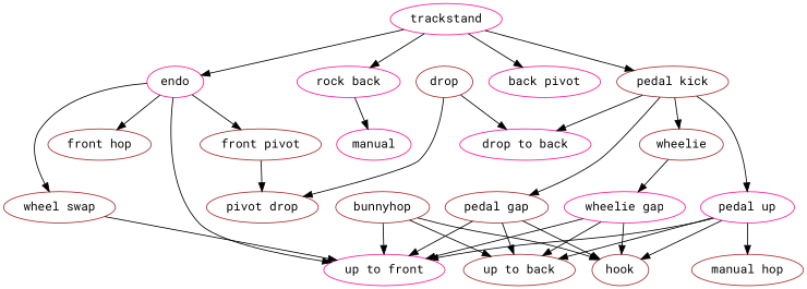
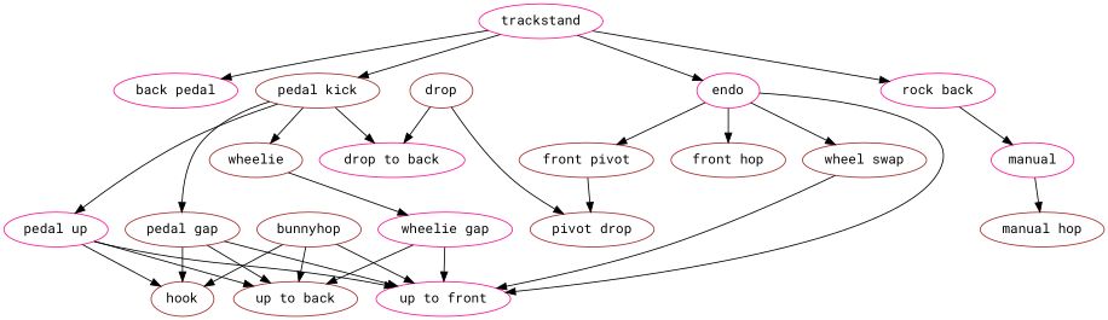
  digraph {
    fontname="Roboto Mono"
    splines=true
    node [color=brown fontname="Roboto Mono"]
    edge [fontname="Roboto Mono"]
    n1 [label=bunnyhop]
    n2 [color=deeppink label="pedal up"]
    n3 [label=wheelie]
    n4 [color=deeppink label=manual]
    n5 [color=deeppink label="up to front"]
    n6 [label="up to back"]
    n7 [label=hook]
    n8 [color=deeppink label="wheelie gap"]
    n9 [label="manual hop"]
    n10 [color=deeppink label=trackstand]
    n11 [label="pedal kick"]
    n12 [color=deeppink label="rock back"]
-   n13 [color=deeppink label="back pivot"]
+   n13 [color=deeppink label="back pedal"]
    n14 [color=deeppink label=endo]
    n15 [color=deeppink label="drop to back"]
    n16 [label="pedal gap"]
    n17 [label="front pivot"]
    n18 [label="front hop"]
    n19 [label="wheel swap"]
    n20 [label="pivot drop"]
    n21 [label=drop]
    subgraph sub_1 {
      rank=same
      n1
      n2
    }
    subgraph sub_2 {
      rank=same
      n3
      n4
    }
    n1 -> n5
    n1 -> n6
    n1 -> n7
    n2 -> n5
    n2 -> n6
    n2 -> n7
    n3 -> n8
-   n2 -> n9
+   n4 -> n9
    n8 -> n5
    n8 -> n6
-   n8 -> n7
    n10 -> n11
    n10 -> n12
    n10 -> n13
    n10 -> n14
    n11 -> n2
    n11 -> n3
    n11 -> n15
    n11 -> n16
    n12 -> n4
    n14 -> n5
    n14 -> n17
    n14 -> n18
    n14 -> n19
    n16 -> n5
    n16 -> n6
    n16 -> n7
    n17 -> n20
    n19 -> n5
    n21 -> n15
    n21 -> n20
  }
